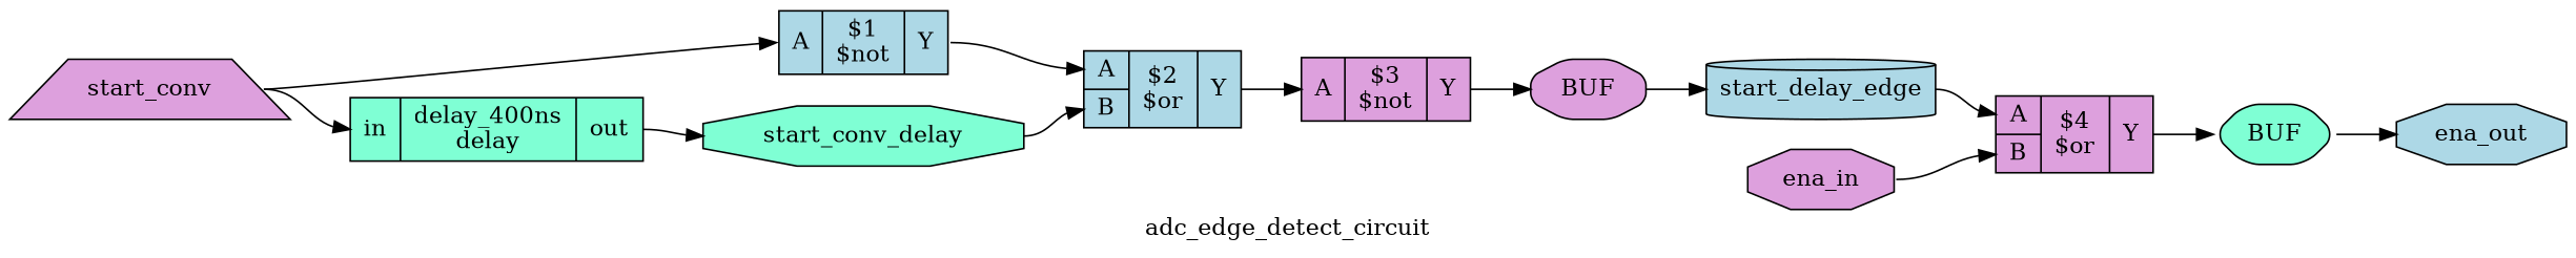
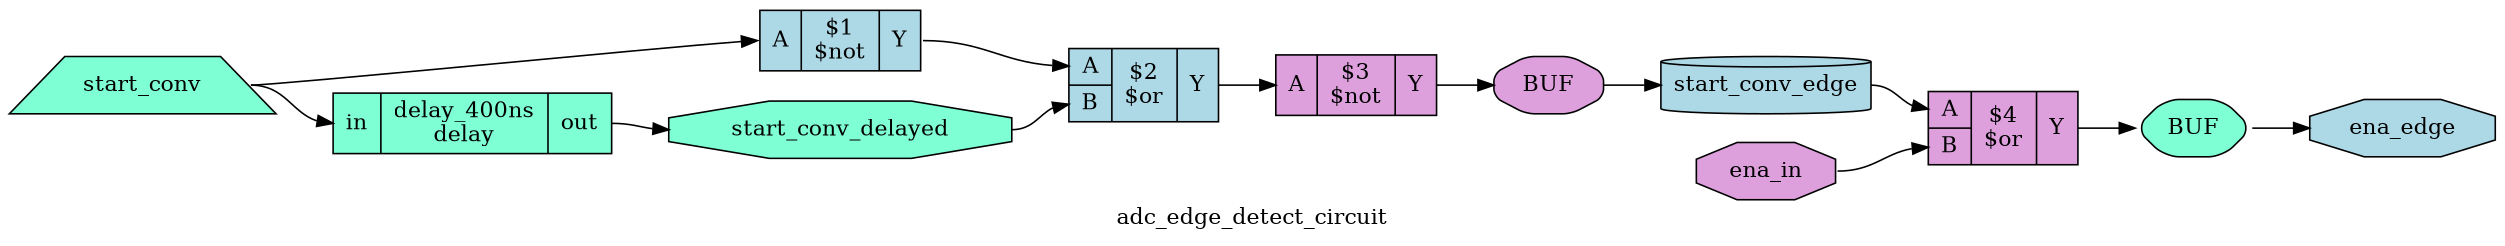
  digraph {
    label=adc_edge_detect_circuit
    rankdir=LR
    remincross=true
    node [fillcolor=plum shape=record style=filled]
    edge [color=black headport="p10:w" tailport=e]
-   n1 [color=black fillcolor=lightblue fontcolor=black label=start_delay_edge shape=cylinder]
+   n1 [color=black fillcolor=lightblue fontcolor=black label=start_conv_edge shape=cylinder]
    n2 [label="{{<p10> A|<p11> B}|$4\n$or|{<p12> Y}}"]
    n3 [fillcolor=aquamarine label=BUF shape=hexagon style="rounded,filled"]
-   n4 [color=black fillcolor=aquamarine fontcolor=black label=start_conv_delay shape=octagon]
+   n4 [color=black fillcolor=aquamarine fontcolor=black label=start_conv_delayed shape=octagon]
    n5 [fillcolor=lightblue label="{{<p10> A|<p11> B}|$2\n$or|{<p12> Y}}"]
    n6 [label="{{<p10> A}|$3\n$not|{<p12> Y}}"]
-   n7 [color=black fillcolor=lightblue fontcolor=black label=ena_out shape=octagon]
-   n8 [color=black fontcolor=black label=start_conv shape=trapezium]
+   n7 [color=black fillcolor=lightblue fontcolor=black label=ena_edge shape=octagon]
+   n8 [color=black fillcolor=aquamarine fontcolor=black label=start_conv shape=trapezium]
    n9 [fillcolor=lightblue label="{{<p10> A}|$1\n$not|{<p12> Y}}"]
    n10 [fillcolor=aquamarine label="{{<p17> in}|delay_400ns\ndelay|{<p18> out}}"]
    n11 [color=black fontcolor=black label=ena_in shape=octagon]
    n12 [label=BUF shape=octagon style="rounded,filled"]
    n1 -> n2
    n2 -> n3 [headport="w:w" tailport="p12:e"]
    n3 -> n7 [headport=w tailport="e:e"]
    n4 -> n5 [headport="p11:w"]
    n5 -> n6 [tailport="p12:e"]
    n6 -> n12 [headport="w:w" tailport="p12:e"]
    n8 -> n9
    n8 -> n10 [headport="p17:w"]
    n9 -> n5 [tailport="p12:e"]
    n10 -> n4 [headport=w tailport="p18:e"]
    n11 -> n2 [headport="p11:w"]
    n12 -> n1 [headport=w tailport="e:e"]
  }
